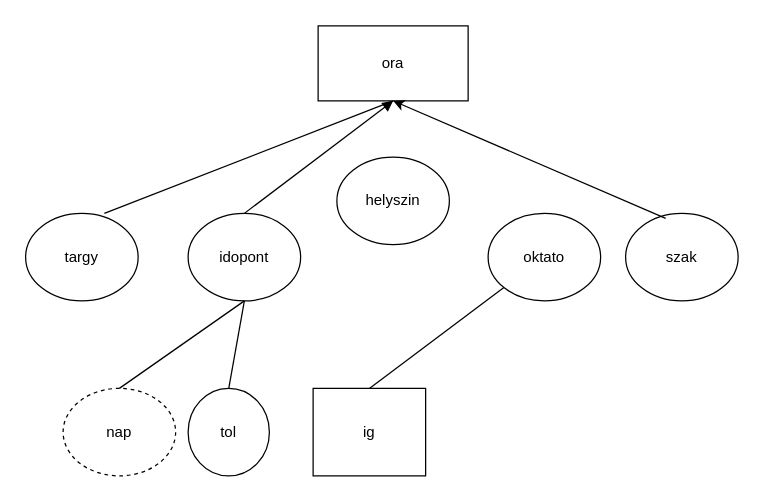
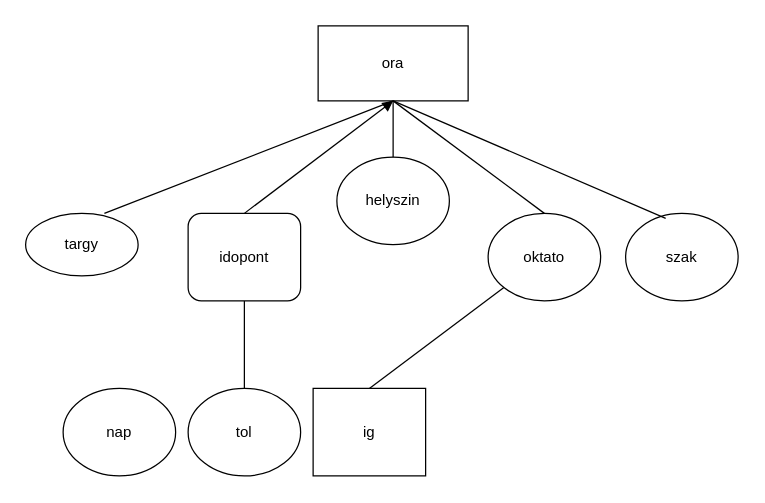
  <mxCell id="0" />
  <mxCell id="1" parent="0" />
  <mxCell id="2" value="ora" style="rounded=0;whiteSpace=wrap;html=1;" parent="1" vertex="1"><mxGeometry x="254" y="20" width="120" height="60" as="geometry" /></mxCell>
- <mxCell id="3" value="idopont" style="ellipse;whiteSpace=wrap;html=1;" parent="1" vertex="1"><mxGeometry x="150" y="170" width="90" height="70" as="geometry" /></mxCell>
- <mxCell id="4" value="targy" style="ellipse;whiteSpace=wrap;html=1;" parent="1" vertex="1"><mxGeometry x="20" y="170" width="90" height="70" as="geometry" /></mxCell>
+ <mxCell id="3" value="idopont" style="whiteSpace=wrap;html=1;rounded=1;" parent="1" vertex="1"><mxGeometry x="150" y="170" width="90" height="70" as="geometry" /></mxCell>
+ <mxCell id="4" value="targy" style="ellipse;whiteSpace=wrap;html=1;" parent="1" vertex="1"><mxGeometry x="20" y="170" width="90" height="50" as="geometry" /></mxCell>
  <mxCell id="5" value="helyszin" style="ellipse;whiteSpace=wrap;html=1;" parent="1" vertex="1"><mxGeometry x="269" y="125" width="90" height="70" as="geometry" /></mxCell>
  <mxCell id="6" value="oktato" style="ellipse;whiteSpace=wrap;html=1;" parent="1" vertex="1"><mxGeometry x="390" y="170" width="90" height="70" as="geometry" /></mxCell>
- <mxCell id="7" value="nap" style="ellipse;whiteSpace=wrap;html=1;dashed=1;" parent="1" vertex="1"><mxGeometry x="50" y="310" width="90" height="70" as="geometry" /></mxCell>
- <mxCell id="8" value="tol" style="ellipse;whiteSpace=wrap;html=1;" parent="1" vertex="1"><mxGeometry x="150" y="310" width="65" height="70" as="geometry" /></mxCell>
+ <mxCell id="7" value="nap" style="ellipse;whiteSpace=wrap;html=1;" parent="1" vertex="1"><mxGeometry x="50" y="310" width="90" height="70" as="geometry" /></mxCell>
+ <mxCell id="8" value="tol" style="ellipse;whiteSpace=wrap;html=1;" parent="1" vertex="1"><mxGeometry x="150" y="310" width="90" height="70" as="geometry" /></mxCell>
  <mxCell id="9" value="ig" style="whiteSpace=wrap;html=1;rounded=0;" parent="1" vertex="1"><mxGeometry x="250" y="310" width="90" height="70" as="geometry" /></mxCell>
  <mxCell id="10" value="szak" style="ellipse;whiteSpace=wrap;html=1;" parent="1" vertex="1"><mxGeometry x="500" y="170" width="90" height="70" as="geometry" /></mxCell>
  <mxCell id="11" value="" style="endArrow=none;html=1;rounded=0;entryX=0.5;entryY=1;entryDx=0;entryDy=0;exitX=0.7;exitY=0;exitDx=0;exitDy=0;exitPerimeter=0;" parent="1" source="4" target="2" edge="1"><mxGeometry width="50" height="50" relative="1" as="geometry"><mxPoint x="310" y="390" as="sourcePoint" /><mxPoint x="360" y="340" as="targetPoint" /></mxGeometry></mxCell>
- <mxCell id="14" value="" style="endArrow=classic;html=1;rounded=0;entryX=0.5;entryY=1;entryDx=0;entryDy=0;exitX=0.356;exitY=0.057;exitDx=0;exitDy=0;exitPerimeter=0;" parent="1" source="10" target="2" edge="1"><mxGeometry width="50" height="50" relative="1" as="geometry"><mxPoint x="270" y="390" as="sourcePoint" /><mxPoint x="320" y="340" as="targetPoint" /></mxGeometry></mxCell>
+ <mxCell id="12" value="" style="endArrow=none;html=1;rounded=0;entryX=0.5;entryY=1;entryDx=0;entryDy=0;exitX=0.5;exitY=0;exitDx=0;exitDy=0;" parent="1" source="5" target="2" edge="1"><mxGeometry width="50" height="50" relative="1" as="geometry"><mxPoint x="270" y="390" as="sourcePoint" /><mxPoint x="320" y="340" as="targetPoint" /></mxGeometry></mxCell>
+ <mxCell id="13" value="" style="endArrow=none;html=1;rounded=0;entryX=0.5;entryY=1;entryDx=0;entryDy=0;exitX=0.5;exitY=0;exitDx=0;exitDy=0;" parent="1" source="6" target="2" edge="1"><mxGeometry width="50" height="50" relative="1" as="geometry"><mxPoint x="270" y="390" as="sourcePoint" /><mxPoint x="320" y="340" as="targetPoint" /></mxGeometry></mxCell>
+ <mxCell id="14" value="" style="endArrow=none;html=1;rounded=0;entryX=0.5;entryY=1;entryDx=0;entryDy=0;exitX=0.356;exitY=0.057;exitDx=0;exitDy=0;exitPerimeter=0;" parent="1" source="10" target="2" edge="1"><mxGeometry width="50" height="50" relative="1" as="geometry"><mxPoint x="270" y="390" as="sourcePoint" /><mxPoint x="320" y="340" as="targetPoint" /></mxGeometry></mxCell>
  <mxCell id="15" value="" style="endArrow=block;html=1;rounded=0;entryX=0.5;entryY=1;entryDx=0;entryDy=0;exitX=0.5;exitY=0;exitDx=0;exitDy=0;" edge="1" parent="1" source="3" target="2"><mxGeometry width="50" height="50" relative="1" as="geometry"><mxPoint x="340" y="360" as="sourcePoint" /><mxPoint x="390" y="310" as="targetPoint" /></mxGeometry></mxCell>
  <mxCell id="16" value="" style="endArrow=none;html=1;rounded=0;exitX=0.5;exitY=0;exitDx=0;exitDy=0;" edge="1" parent="1" source="9" target="6"><mxGeometry width="50" height="50" relative="1" as="geometry"><mxPoint x="340" y="360" as="sourcePoint" /><mxPoint x="390" y="310" as="targetPoint" /></mxGeometry></mxCell>
  <mxCell id="17" value="" style="endArrow=none;html=1;rounded=0;entryX=0.5;entryY=1;entryDx=0;entryDy=0;exitX=0.5;exitY=0;exitDx=0;exitDy=0;" edge="1" parent="1" source="8" target="3"><mxGeometry width="50" height="50" relative="1" as="geometry"><mxPoint x="340" y="360" as="sourcePoint" /><mxPoint x="390" y="310" as="targetPoint" /></mxGeometry></mxCell>
- <mxCell id="18" value="" style="endArrow=none;html=1;rounded=0;entryX=0.5;entryY=1;entryDx=0;entryDy=0;exitX=0.5;exitY=0;exitDx=0;exitDy=0;" edge="1" parent="1" source="7" target="3"><mxGeometry width="50" height="50" relative="1" as="geometry"><mxPoint x="340" y="360" as="sourcePoint" /><mxPoint x="390" y="310" as="targetPoint" /></mxGeometry></mxCell>
